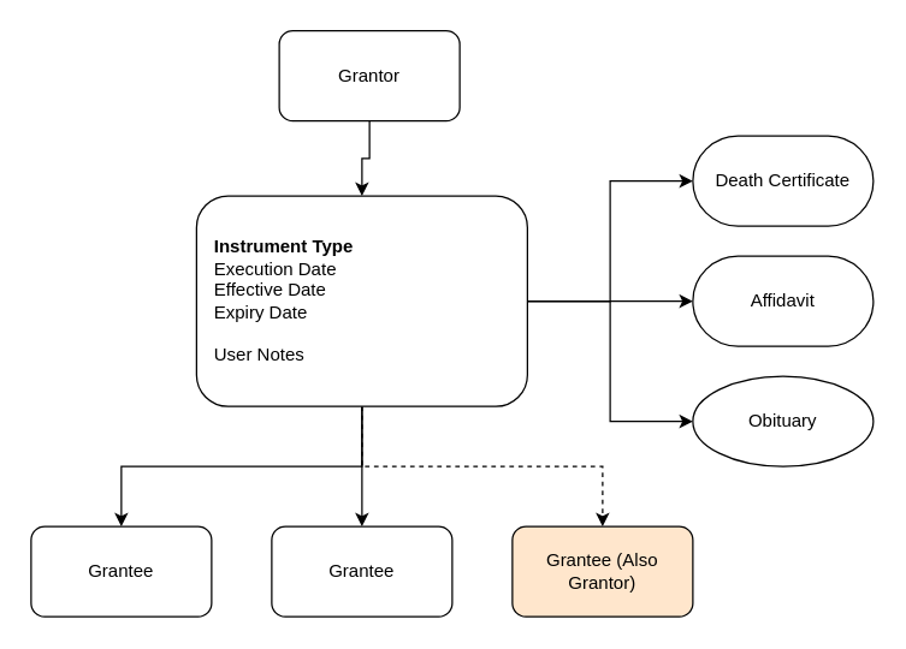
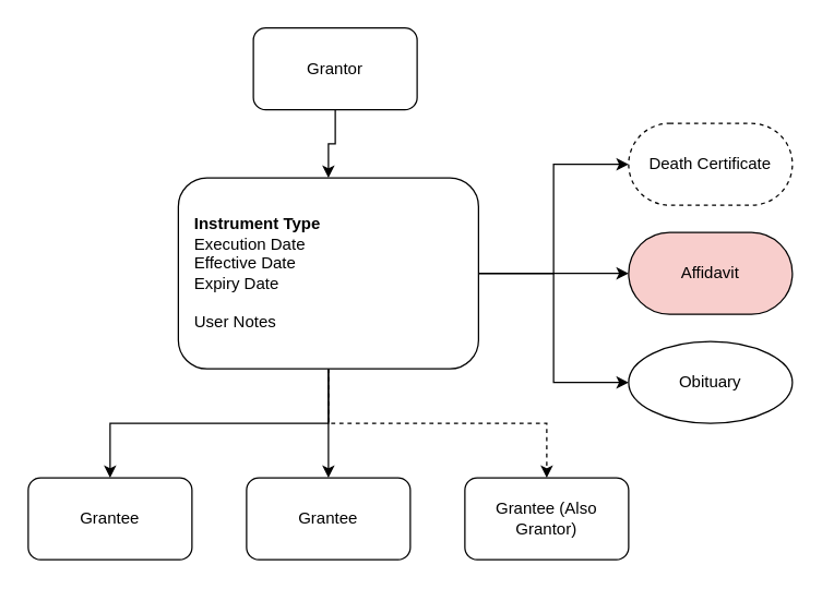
  <mxCell id="0" />
  <mxCell id="1" parent="0" />
  <mxCell id="2" style="edgeStyle=orthogonalEdgeStyle;rounded=0;orthogonalLoop=1;jettySize=auto;html=1;entryX=0.5;entryY=0;entryDx=0;entryDy=0;" edge="1" parent="1" source="3" target="9"><mxGeometry relative="1" as="geometry" /></mxCell>
  <mxCell id="3" value="Grantor" style="rounded=1;whiteSpace=wrap;html=1;" vertex="1" parent="1"><mxGeometry x="185" y="20" width="120" height="60" as="geometry" /></mxCell>
  <mxCell id="4" style="edgeStyle=orthogonalEdgeStyle;rounded=0;orthogonalLoop=1;jettySize=auto;html=1;" edge="1" parent="1" source="9" target="10"><mxGeometry relative="1" as="geometry" /></mxCell>
  <mxCell id="5" style="edgeStyle=orthogonalEdgeStyle;rounded=0;orthogonalLoop=1;jettySize=auto;html=1;entryX=0.5;entryY=0;entryDx=0;entryDy=0;" edge="1" parent="1" source="9" target="11"><mxGeometry relative="1" as="geometry" /></mxCell>
  <mxCell id="6" style="edgeStyle=orthogonalEdgeStyle;rounded=0;orthogonalLoop=1;jettySize=auto;html=1;entryX=0.5;entryY=0;entryDx=0;entryDy=0;dashed=1;" edge="1" parent="1" source="9" target="12"><mxGeometry relative="1" as="geometry" /></mxCell>
  <mxCell id="7" style="edgeStyle=orthogonalEdgeStyle;rounded=0;orthogonalLoop=1;jettySize=auto;html=1;" edge="1" parent="1" source="9" target="14"><mxGeometry relative="1" as="geometry" /></mxCell>
  <mxCell id="8" style="edgeStyle=orthogonalEdgeStyle;rounded=0;orthogonalLoop=1;jettySize=auto;html=1;" edge="1" parent="1" source="9" target="15"><mxGeometry relative="1" as="geometry" /></mxCell>
  <mxCell id="9" value="&lt;div align=&quot;left&quot;&gt;&lt;b&gt;Instrument Type&lt;/b&gt;&lt;/div&gt;&lt;div align=&quot;left&quot;&gt;Execution Date&lt;/div&gt;&lt;div align=&quot;left&quot;&gt;Effective Date&lt;/div&gt;&lt;div align=&quot;left&quot;&gt;Expiry Date&lt;/div&gt;&lt;div align=&quot;left&quot;&gt;&lt;br&gt;&lt;/div&gt;&lt;div align=&quot;left&quot;&gt;User Notes&lt;br&gt;&lt;/div&gt;" style="rounded=1;whiteSpace=wrap;html=1;align=left;spacingLeft=10;" vertex="1" parent="1"><mxGeometry x="130" y="130" width="220" height="140" as="geometry" /></mxCell>
  <mxCell id="10" value="Grantee" style="rounded=1;whiteSpace=wrap;html=1;" vertex="1" parent="1"><mxGeometry x="20" y="350" width="120" height="60" as="geometry" /></mxCell>
  <mxCell id="11" value="Grantee" style="rounded=1;whiteSpace=wrap;html=1;" vertex="1" parent="1"><mxGeometry x="180" y="350" width="120" height="60" as="geometry" /></mxCell>
- <mxCell id="12" value="Grantee (Also Grantor)" style="rounded=1;whiteSpace=wrap;html=1;fillColor=#ffe6cc;" vertex="1" parent="1"><mxGeometry x="340" y="350" width="120" height="60" as="geometry" /></mxCell>
- <mxCell id="13" value="Death Certificate" style="rounded=1;whiteSpace=wrap;html=1;arcSize=50;" vertex="1" parent="1"><mxGeometry x="460" y="90" width="120" height="60" as="geometry" /></mxCell>
- <mxCell id="14" value="Affidavit " style="rounded=1;whiteSpace=wrap;html=1;arcSize=50;" vertex="1" parent="1"><mxGeometry x="460" y="170" width="120" height="60" as="geometry" /></mxCell>
+ <mxCell id="12" value="Grantee (Also Grantor)" style="rounded=1;whiteSpace=wrap;html=1;" vertex="1" parent="1"><mxGeometry x="340" y="350" width="120" height="60" as="geometry" /></mxCell>
+ <mxCell id="13" value="Death Certificate" style="rounded=1;whiteSpace=wrap;html=1;arcSize=50;dashed=1;" vertex="1" parent="1"><mxGeometry x="460" y="90" width="120" height="60" as="geometry" /></mxCell>
+ <mxCell id="14" value="Affidavit " style="rounded=1;whiteSpace=wrap;html=1;arcSize=50;fillColor=#f8cecc;" vertex="1" parent="1"><mxGeometry x="460" y="170" width="120" height="60" as="geometry" /></mxCell>
  <mxCell id="15" value="Obituary" style="ellipse;whiteSpace=wrap;html=1;arcSize=50;" vertex="1" parent="1"><mxGeometry x="460" y="250" width="120" height="60" as="geometry" /></mxCell>
  <mxCell id="16" style="edgeStyle=orthogonalEdgeStyle;rounded=0;orthogonalLoop=1;jettySize=auto;html=1;entryX=0;entryY=0.5;entryDx=0;entryDy=0;" edge="1" parent="1" source="9" target="13"><mxGeometry relative="1" as="geometry" /></mxCell>
